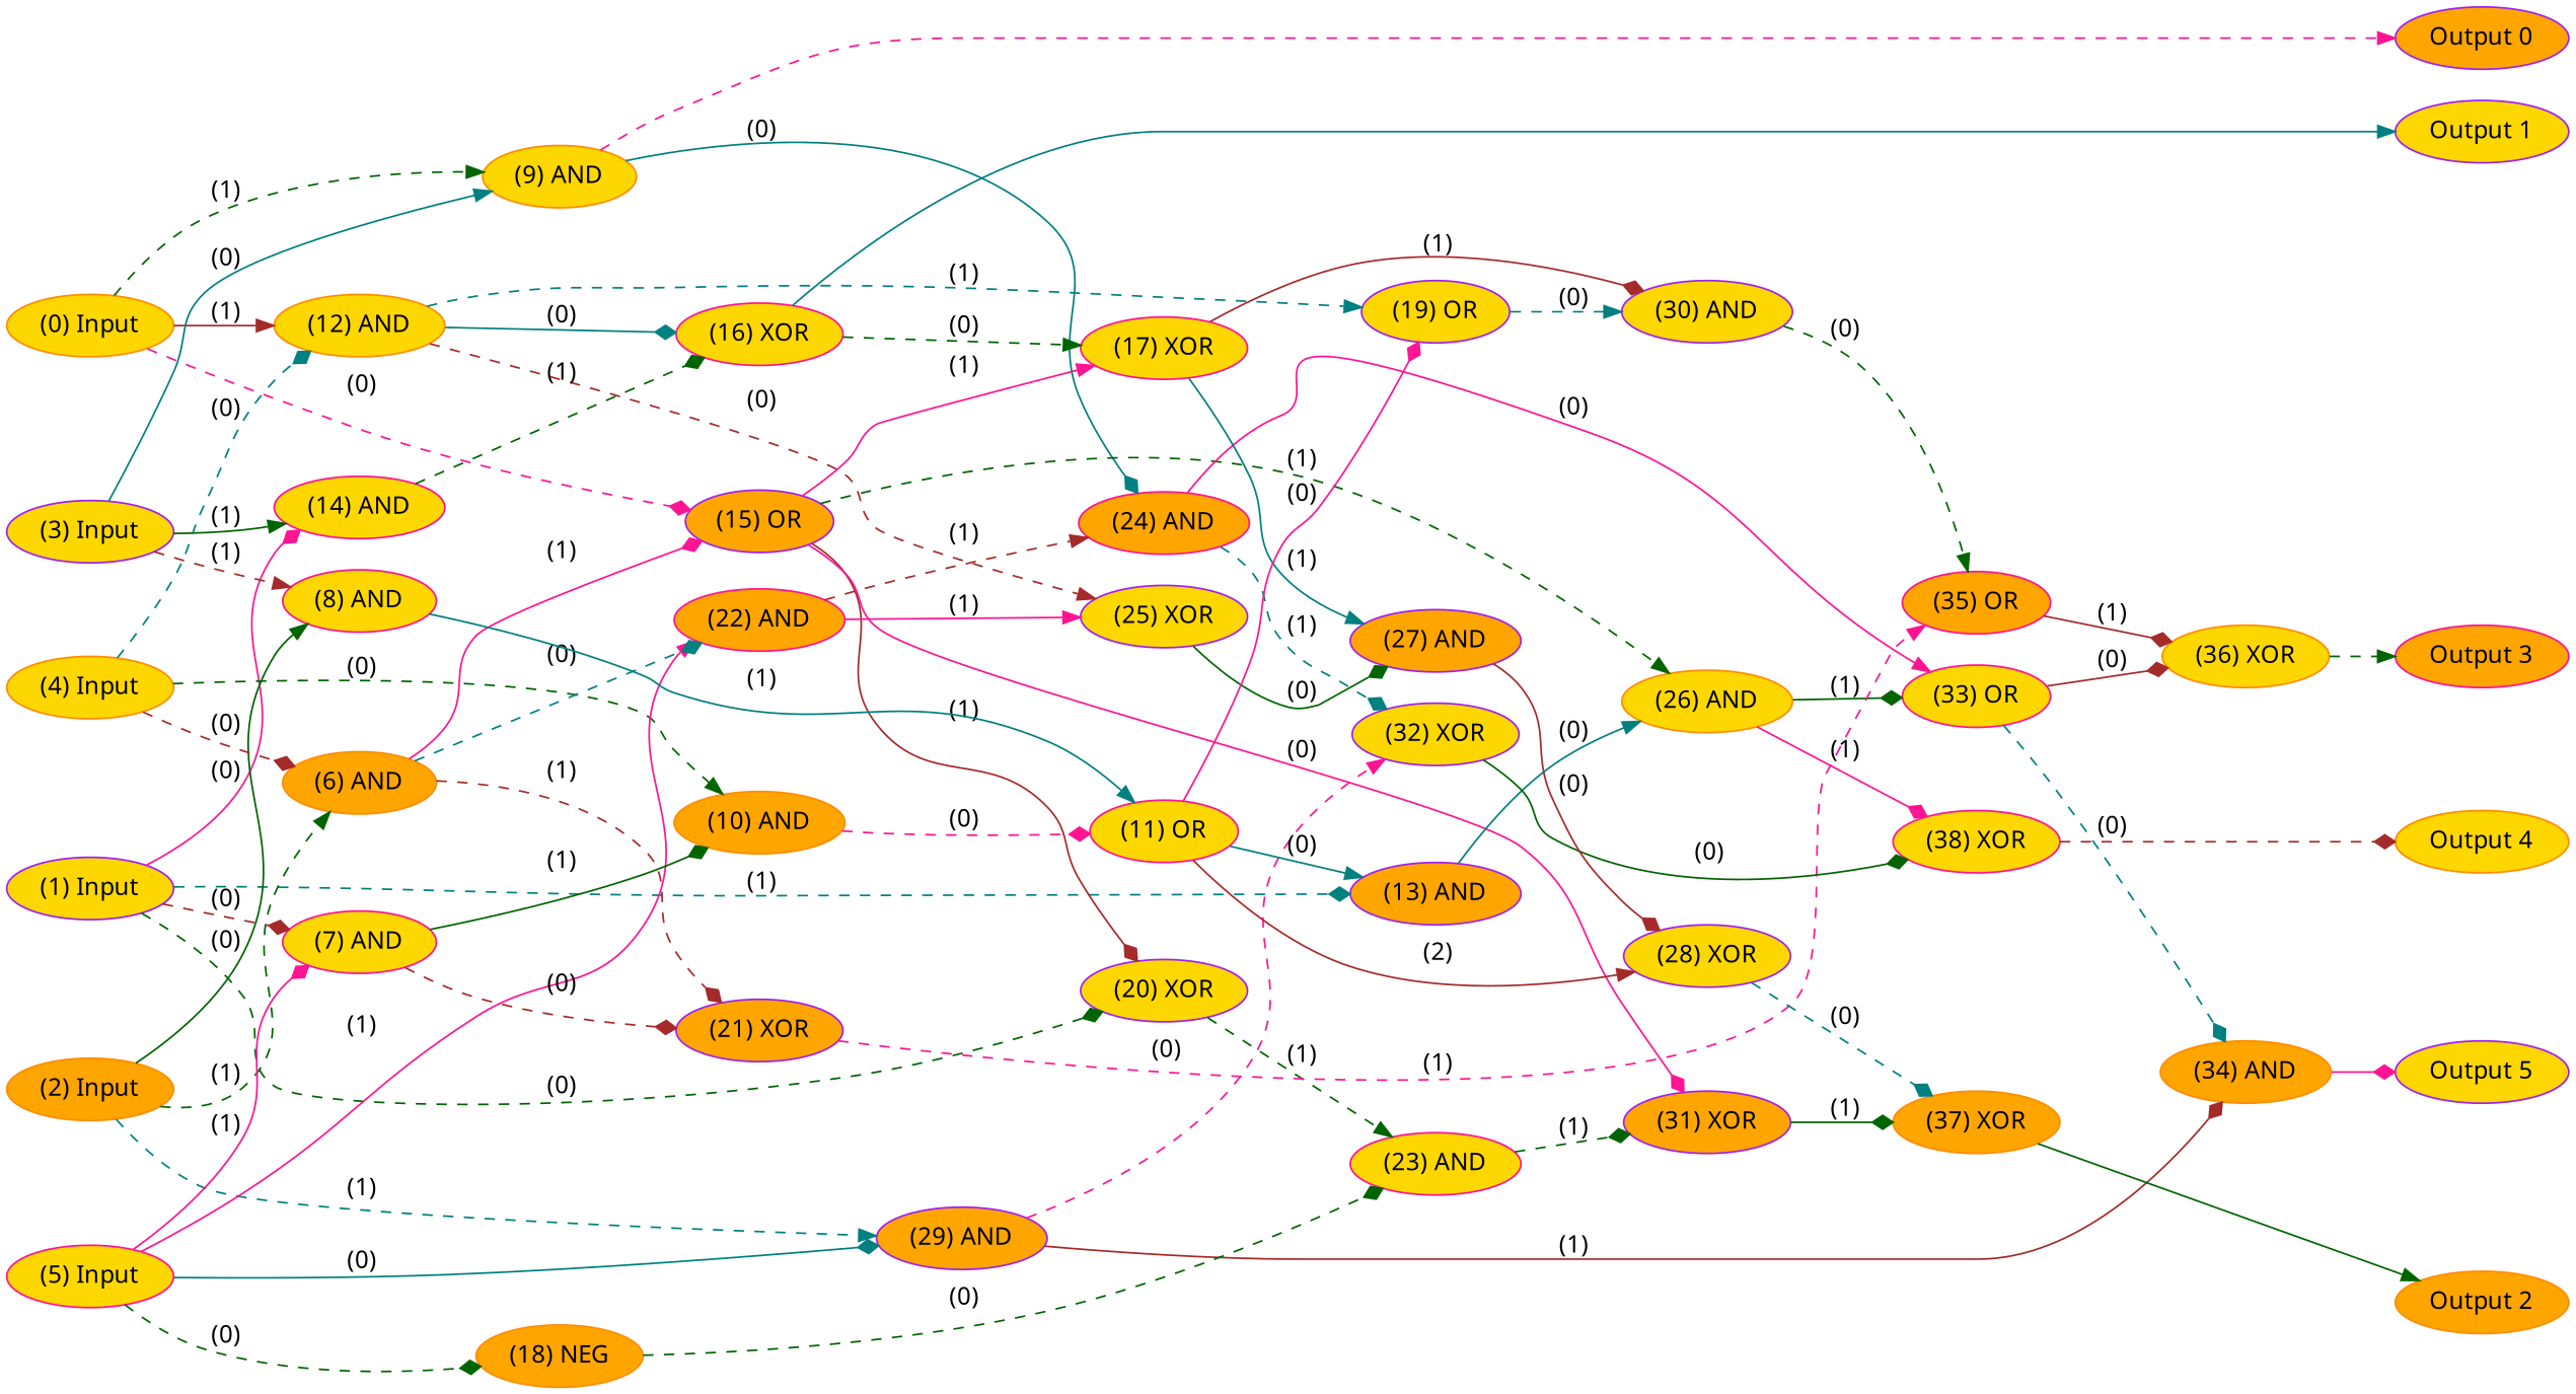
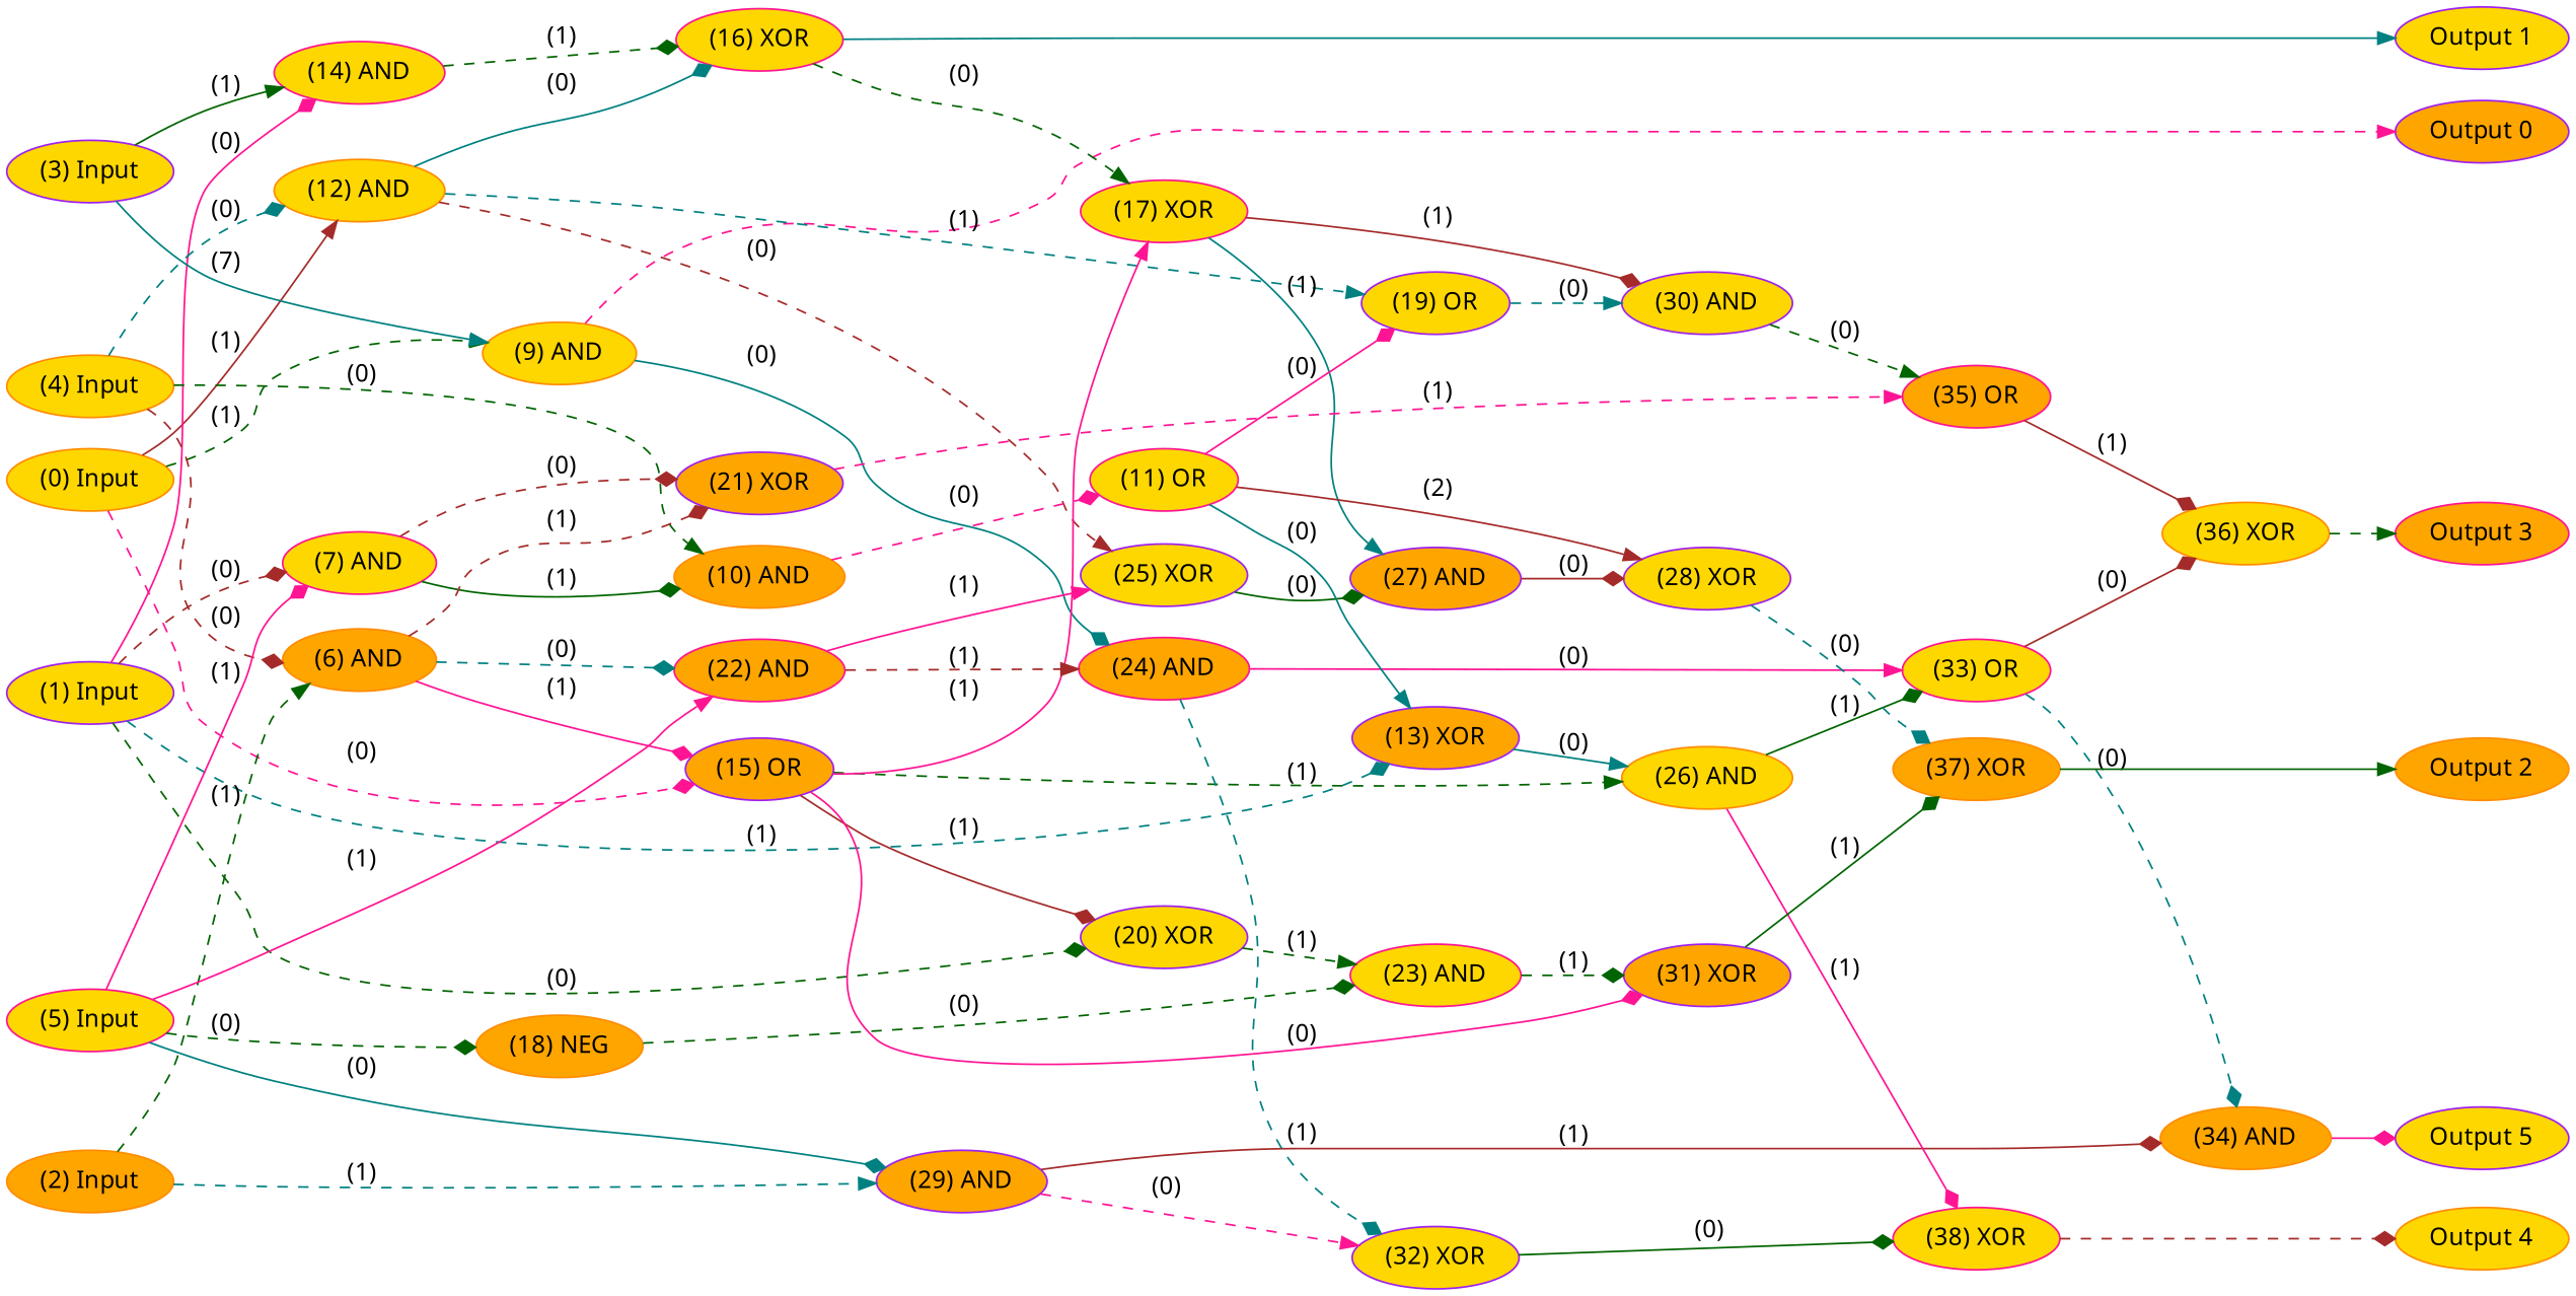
  digraph {
    fontname="Noto Sans"
    rankdir=LR
    node [color=purple fillcolor=gold fontcolor=black fontname="Noto Sans" labelfontcolor=black style=filled]
    edge [arrowhead=diamond bold=true color=darkgreen fontcolor=black fontname="Noto Sans" labelfontcolor=black style=solid]
    n1 [color=darkorange label="(0) Input"]
    n2 [label="(1) Input"]
    n3 [color=darkorange fillcolor=orange label="(2) Input"]
    n4 [label="(3) Input"]
    n5 [color=darkorange label="(4) Input"]
    n6 [color=deeppink label="(5) Input"]
    n7 [fillcolor=orange label="Output 0"]
    n8 [label="Output 1"]
    n9 [color=darkorange fillcolor=orange label="Output 2"]
    n10 [color=deeppink fillcolor=orange label="Output 3"]
    n11 [color=darkorange label="Output 4"]
    n12 [label="Output 5"]
    n13 [color=darkorange label="(9) AND"]
    n14 [color=darkorange label="(12) AND"]
    n15 [fillcolor=orange label="(15) OR"]
    n16 [color=deeppink label="(7) AND"]
-   n17 [fillcolor=orange label="(13) AND"]
+   n17 [fillcolor=orange label="(13) XOR"]
    n18 [color=deeppink label="(14) AND"]
    n19 [label="(20) XOR"]
    n20 [color=darkorange fillcolor=orange label="(6) AND"]
-   n21 [color=deeppink label="(8) AND"]
    n22 [fillcolor=orange label="(29) AND"]
    n23 [color=darkorange fillcolor=orange label="(10) AND"]
    n24 [color=darkorange fillcolor=orange label="(18) NEG"]
    n25 [color=deeppink fillcolor=orange label="(22) AND"]
    n26 [color=deeppink fillcolor=orange label="(24) AND"]
    n27 [label="(19) OR"]
    n28 [color=deeppink label="(16) XOR"]
    n29 [label="(25) XOR"]
    n30 [color=darkorange label="(26) AND"]
    n31 [color=deeppink label="(17) XOR"]
    n32 [fillcolor=orange label="(31) XOR"]
    n33 [fillcolor=orange label="(21) XOR"]
    n34 [color=deeppink label="(23) AND"]
    n35 [color=deeppink label="(11) OR"]
    n36 [label="(32) XOR"]
    n37 [color=darkorange fillcolor=orange label="(34) AND"]
    n38 [color=deeppink fillcolor=orange label="(35) OR"]
    n39 [label="(28) XOR"]
    n40 [color=deeppink label="(33) OR"]
    n41 [label="(30) AND"]
    n42 [color=darkorange fillcolor=orange label="(37) XOR"]
    n43 [fillcolor=orange label="(27) AND"]
    n44 [color=deeppink label="(38) XOR"]
    n45 [color=darkorange label="(36) XOR"]
    subgraph sub_1 {
      rank=source
      n1
      n2
      n3
      n4
      n5
      n6
    }
    subgraph sub_2 {
      rank=max
      n7
      n8
      n9
      n10
      n11
      n12
    }
    n1 -> n13 [arrowhead=normal label=" (1)" style=dashed]
    n1 -> n14 [arrowhead=normal color=brown label=" (1)"]
    n1 -> n15 [color=deeppink label=" (0)" style=dashed]
    n2 -> n16 [color=brown label=" (0)" style=dashed]
    n2 -> n17 [color=teal label=" (1)" style=dashed]
    n2 -> n18 [color=deeppink label=" (0)"]
    n2 -> n19 [label=" (0)" style=dashed]
    n3 -> n20 [arrowhead=normal label=" (1)" style=dashed]
-   n3 -> n21 [arrowhead=normal label=" (0)"]
    n3 -> n22 [arrowhead=normal color=teal label=" (1)" style=dashed]
-   n4 -> n13 [arrowhead=normal color=teal label=" (0)"]
+   n4 -> n13 [arrowhead=normal color=teal label=" (7)"]
    n4 -> n18 [arrowhead=normal label=" (1)"]
-   n4 -> n21 [arrowhead=normal color=brown label=" (1)" style=dashed]
    n5 -> n14 [color=teal label=" (0)" style=dashed]
    n5 -> n20 [color=brown label=" (0)" style=dashed]
    n5 -> n23 [arrowhead=normal label=" (0)" style=dashed]
    n6 -> n16 [color=deeppink label=" (1)"]
    n6 -> n22 [color=teal label=" (0)"]
    n6 -> n24 [label=" (0)" style=dashed]
    n6 -> n25 [arrowhead=normal color=deeppink label=" (1)"]
    n13 -> n7 [arrowhead=normal color=deeppink style=dashed]
    n13 -> n26 [color=teal label=" (0)"]
    n14 -> n27 [arrowhead=normal color=teal label=" (1)" style=dashed]
    n14 -> n28 [color=teal label=" (0)"]
    n14 -> n29 [arrowhead=normal color=brown label=" (0)" style=dashed]
    n15 -> n19 [color=brown label=" (1)"]
    n15 -> n30 [arrowhead=normal label=" (1)" style=dashed]
    n15 -> n31 [arrowhead=normal color=deeppink label=" (1)"]
    n15 -> n32 [color=deeppink label=" (0)"]
    n16 -> n23 [label=" (1)"]
    n16 -> n33 [color=brown label=" (0)" style=dashed]
    n17 -> n30 [arrowhead=normal color=teal label=" (0)"]
    n18 -> n28 [label=" (1)" style=dashed]
    n19 -> n34 [arrowhead=normal label=" (1)" style=dashed]
    n20 -> n15 [color=deeppink label=" (1)"]
    n20 -> n25 [color=teal label=" (0)" style=dashed]
    n20 -> n33 [color=brown label=" (1)" style=dashed]
-   n21 -> n35 [arrowhead=normal color=teal label=" (1)"]
    n22 -> n36 [arrowhead=normal color=deeppink label=" (0)" style=dashed]
    n22 -> n37 [color=brown label=" (1)"]
    n23 -> n35 [color=deeppink label=" (0)" style=dashed]
    n24 -> n34 [label=" (0)" style=dashed]
    n25 -> n26 [arrowhead=normal color=brown label=" (1)" style=dashed]
    n25 -> n29 [arrowhead=normal color=deeppink label=" (1)"]
    n26 -> n36 [color=teal label=" (1)" style=dashed]
    n26 -> n40 [arrowhead=normal color=deeppink label=" (0)"]
    n27 -> n41 [arrowhead=normal color=teal label=" (0)" style=dashed]
    n28 -> n8 [arrowhead=normal color=teal]
    n28 -> n31 [arrowhead=normal label=" (0)" style=dashed]
    n29 -> n43 [label=" (0)"]
    n30 -> n40 [label=" (1)"]
    n30 -> n44 [color=deeppink label=" (1)"]
    n31 -> n41 [color=brown label=" (1)"]
    n31 -> n43 [arrowhead=normal color=teal label=" (1)"]
    n32 -> n42 [label=" (1)"]
    n33 -> n38 [arrowhead=normal color=deeppink label=" (1)" style=dashed]
    n34 -> n32 [label=" (1)" style=dashed]
    n35 -> n17 [arrowhead=normal color=teal label=" (0)"]
    n35 -> n27 [color=deeppink label=" (0)"]
    n35 -> n39 [arrowhead=normal color=brown label=" (2)"]
    n36 -> n44 [label=" (0)"]
    n37 -> n12 [color=deeppink]
    n38 -> n45 [color=brown label=" (1)"]
    n39 -> n42 [color=teal label=" (0)" style=dashed]
    n40 -> n37 [color=teal label=" (0)" style=dashed]
    n40 -> n45 [color=brown label=" (0)"]
    n41 -> n38 [arrowhead=normal label=" (0)" style=dashed]
    n42 -> n9 [arrowhead=normal]
    n43 -> n39 [color=brown label=" (0)"]
    n44 -> n11 [color=brown style=dashed]
    n45 -> n10 [arrowhead=normal style=dashed]
  }
